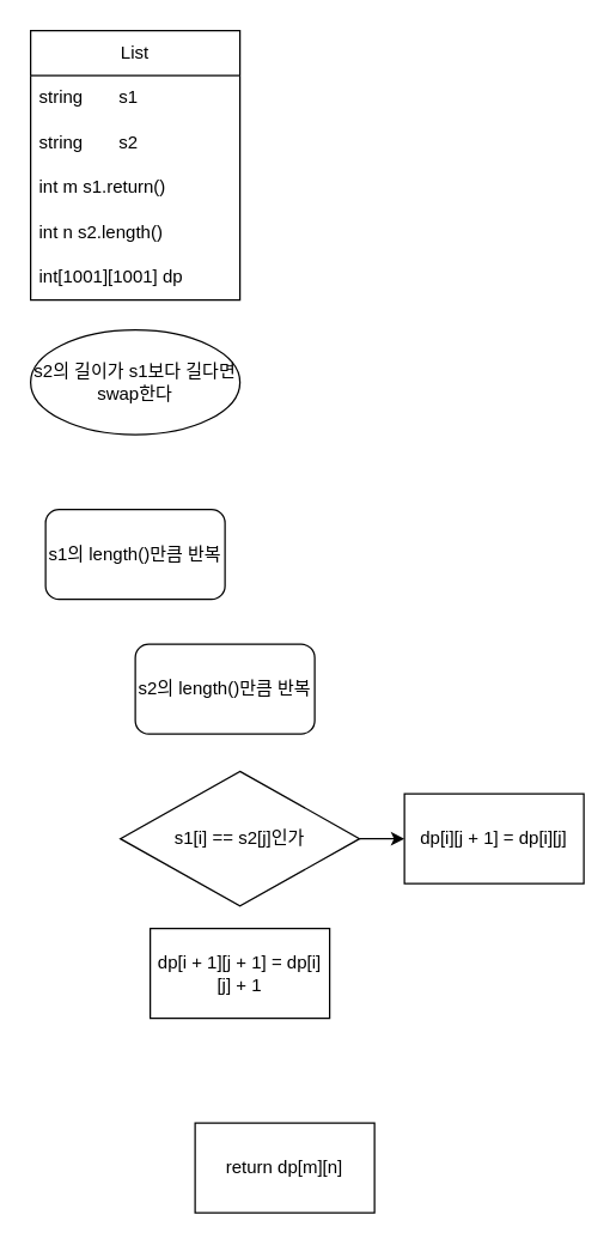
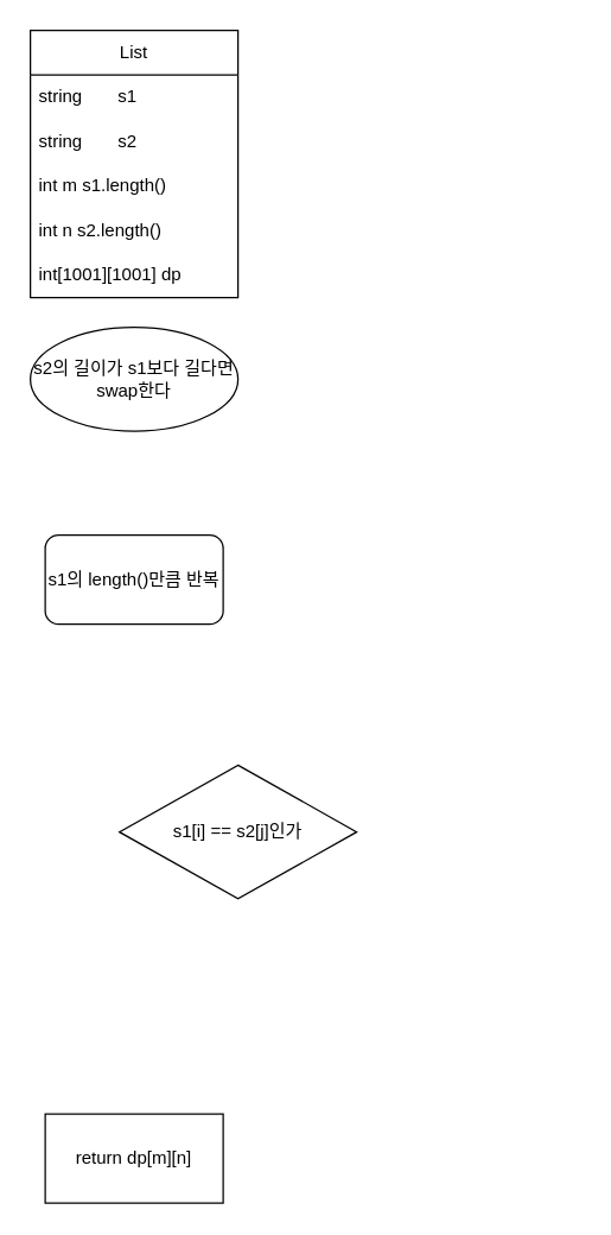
  <mxCell id="0" />
  <mxCell id="1" parent="0" />
  <mxCell id="2" value="s2의 길이가 s1보다 길다면 swap한다" style="ellipse;whiteSpace=wrap;html=1;" vertex="1" parent="1"><mxGeometry x="20" y="220" width="140" height="70" as="geometry" /></mxCell>
  <mxCell id="3" value="List" style="swimlane;fontStyle=0;childLayout=stackLayout;horizontal=1;startSize=30;horizontalStack=0;resizeParent=1;resizeParentMax=0;resizeLast=0;collapsible=1;marginBottom=0;whiteSpace=wrap;html=1;" vertex="1" parent="1"><mxGeometry x="20" y="20" width="140" height="180" as="geometry" /></mxCell>
  <mxCell id="4" value="string&lt;span style=&quot;white-space: pre;&quot;&gt;&#09;&lt;/span&gt;s1" style="text;strokeColor=none;fillColor=none;align=left;verticalAlign=middle;spacingLeft=4;spacingRight=4;overflow=hidden;points=[[0,0.5],[1,0.5]];portConstraint=eastwest;rotatable=0;whiteSpace=wrap;html=1;" vertex="1" parent="3"><mxGeometry y="30" width="140" height="30" as="geometry" /></mxCell>
  <mxCell id="5" value="string&amp;nbsp;&lt;span style=&quot;white-space: pre;&quot;&gt;&#09;&lt;/span&gt;s2&lt;span style=&quot;white-space: pre;&quot;&gt;&#09;&lt;/span&gt;" style="text;strokeColor=none;fillColor=none;align=left;verticalAlign=middle;spacingLeft=4;spacingRight=4;overflow=hidden;points=[[0,0.5],[1,0.5]];portConstraint=eastwest;rotatable=0;whiteSpace=wrap;html=1;" vertex="1" parent="3"><mxGeometry y="60" width="140" height="30" as="geometry" /></mxCell>
- <mxCell id="6" value="int m s1.return()&lt;span style=&quot;white-space: pre;&quot;&gt;&#09;&lt;/span&gt;" style="text;strokeColor=none;fillColor=none;align=left;verticalAlign=middle;spacingLeft=4;spacingRight=4;overflow=hidden;points=[[0,0.5],[1,0.5]];portConstraint=eastwest;rotatable=0;whiteSpace=wrap;html=1;" vertex="1" parent="3"><mxGeometry y="90" width="140" height="30" as="geometry" /></mxCell>
+ <mxCell id="6" value="int m s1.length()&lt;span style=&quot;white-space: pre;&quot;&gt;&#09;&lt;/span&gt;" style="text;strokeColor=none;fillColor=none;align=left;verticalAlign=middle;spacingLeft=4;spacingRight=4;overflow=hidden;points=[[0,0.5],[1,0.5]];portConstraint=eastwest;rotatable=0;whiteSpace=wrap;html=1;" vertex="1" parent="3"><mxGeometry y="90" width="140" height="30" as="geometry" /></mxCell>
  <mxCell id="7" value="int n s2.length()&lt;span style=&quot;white-space: pre;&quot;&gt;&#09;&lt;/span&gt;" style="text;strokeColor=none;fillColor=none;align=left;verticalAlign=middle;spacingLeft=4;spacingRight=4;overflow=hidden;points=[[0,0.5],[1,0.5]];portConstraint=eastwest;rotatable=0;whiteSpace=wrap;html=1;" vertex="1" parent="3"><mxGeometry y="120" width="140" height="30" as="geometry" /></mxCell>
  <mxCell id="8" value="int[1001][1001] dp" style="text;strokeColor=none;fillColor=none;align=left;verticalAlign=middle;spacingLeft=4;spacingRight=4;overflow=hidden;points=[[0,0.5],[1,0.5]];portConstraint=eastwest;rotatable=0;whiteSpace=wrap;html=1;" vertex="1" parent="3"><mxGeometry y="150" width="140" height="30" as="geometry" /></mxCell>
- <mxCell id="9" value="s1의 length()만큼 반복" style="rounded=1;whiteSpace=wrap;html=1;" vertex="1" parent="1"><mxGeometry x="30" y="340" width="120" height="60" as="geometry" /></mxCell>
- <mxCell id="10" value="s2의 length()만큼 반복" style="rounded=1;whiteSpace=wrap;html=1;" vertex="1" parent="1"><mxGeometry x="90" y="430" width="120" height="60" as="geometry" /></mxCell>
- <mxCell id="11" value="" style="edgeStyle=orthogonalEdgeStyle;rounded=0;orthogonalLoop=1;jettySize=auto;html=1;" edge="1" parent="1" source="12" target="14"><mxGeometry relative="1" as="geometry" /></mxCell>
+ <mxCell id="9" value="s1의 length()만큼 반복" style="rounded=1;whiteSpace=wrap;html=1;" vertex="1" parent="1"><mxGeometry x="30" y="360" width="120" height="60" as="geometry" /></mxCell>
  <mxCell id="12" value="s1[i] == s2[j]인가" style="rhombus;whiteSpace=wrap;html=1;" vertex="1" parent="1"><mxGeometry x="80" y="515" width="160" height="90" as="geometry" /></mxCell>
- <mxCell id="13" value="dp[i + 1][j + 1] = dp[i][j] + 1" style="rounded=0;whiteSpace=wrap;html=1;" vertex="1" parent="1"><mxGeometry x="100" y="620" width="120" height="60" as="geometry" /></mxCell>
- <mxCell id="14" value="dp[i][j + 1] = dp[i][j]" style="rounded=0;whiteSpace=wrap;html=1;" vertex="1" parent="1"><mxGeometry x="270" y="530" width="120" height="60" as="geometry" /></mxCell>
- <mxCell id="15" value="return dp[m][n]" style="rounded=0;whiteSpace=wrap;html=1;" vertex="1" parent="1"><mxGeometry x="130" y="750" width="120" height="60" as="geometry" /></mxCell>
+ <mxCell id="15" value="return dp[m][n]" style="rounded=0;whiteSpace=wrap;html=1;" vertex="1" parent="1"><mxGeometry x="30" y="750" width="120" height="60" as="geometry" /></mxCell>
